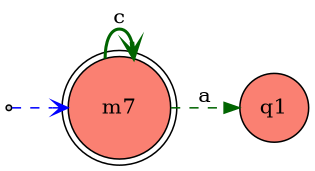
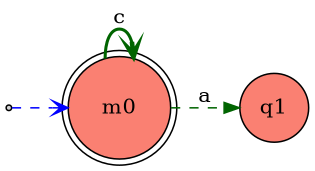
  digraph {
    rankdir=LR
    node [fillcolor=salmon style=filled]
    edge [arrowhead=vee color=darkgreen style=dashed]
    __start__ [fillcolor=lightgrey shape=point]
-   m0 [shape=doublecircle label=m7]
+   m0 [shape=doublecircle]
    q1 [shape=circle]
    __start__ -> m0 [color=blue]
    m0 -> m0 [label=c style=bold]
    m0 -> q1 [arrowhead=normal label=a]
  }
